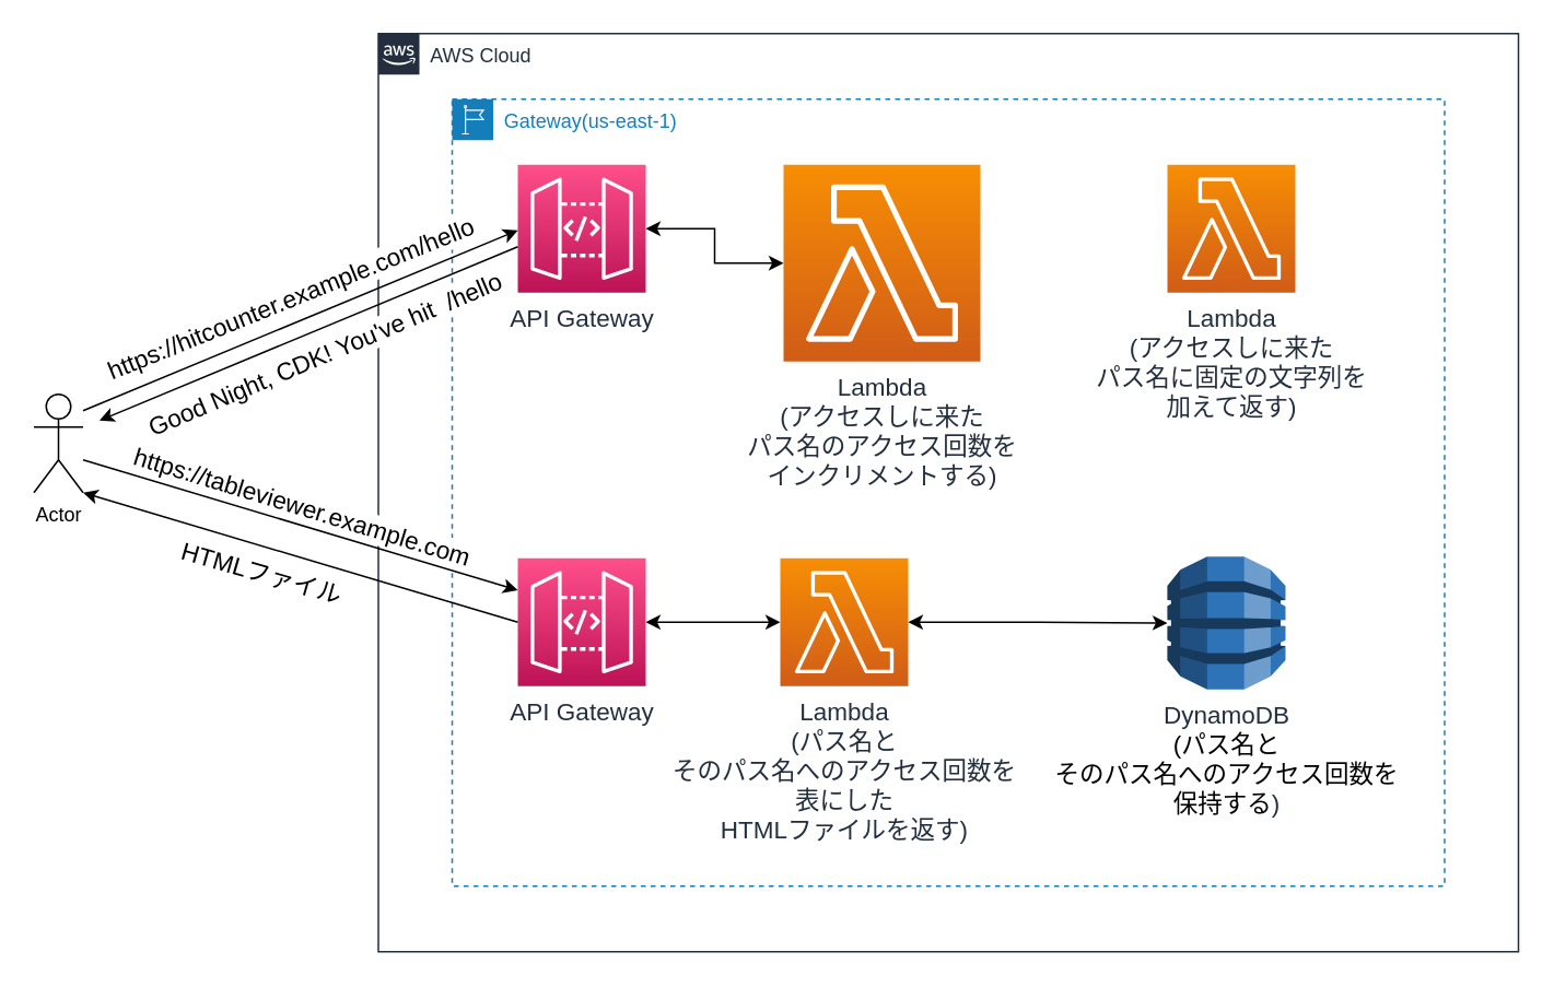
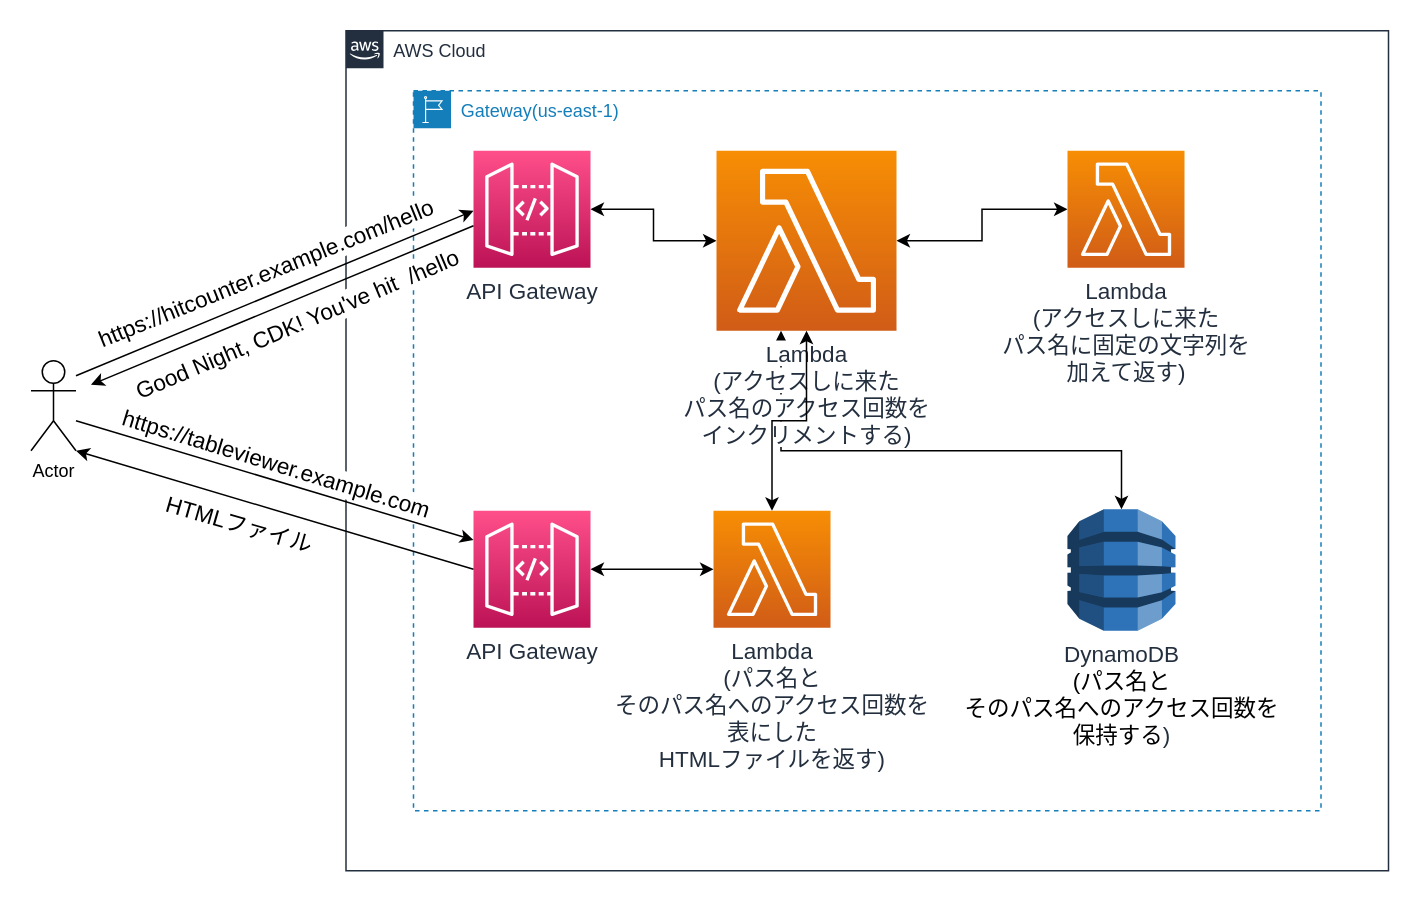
  <mxCell id="0" />
  <mxCell id="1" parent="0" />
  <mxCell id="2" value="AWS Cloud" style="points=[[0,0],[0.25,0],[0.5,0],[0.75,0],[1,0],[1,0.25],[1,0.5],[1,0.75],[1,1],[0.75,1],[0.5,1],[0.25,1],[0,1],[0,0.75],[0,0.5],[0,0.25]];outlineConnect=0;gradientColor=none;html=1;whiteSpace=wrap;fontSize=12;fontStyle=0;shape=mxgraph.aws4.group;grIcon=mxgraph.aws4.group_aws_cloud_alt;strokeColor=#232F3E;fillColor=none;verticalAlign=top;align=left;spacingLeft=30;fontColor=#232F3E;dashed=0;labelBackgroundColor=#ffffff;container=1;pointerEvents=0;collapsible=0;recursiveResize=0;" parent="1" vertex="1"><mxGeometry x="230" y="20" width="695" height="560" as="geometry" /></mxCell>
  <mxCell id="3" value="Gateway(us-east-1)" style="points=[[0,0],[0.25,0],[0.5,0],[0.75,0],[1,0],[1,0.25],[1,0.5],[1,0.75],[1,1],[0.75,1],[0.5,1],[0.25,1],[0,1],[0,0.75],[0,0.5],[0,0.25]];outlineConnect=0;gradientColor=none;html=1;whiteSpace=wrap;fontSize=12;fontStyle=0;container=1;pointerEvents=0;collapsible=0;recursiveResize=0;shape=mxgraph.aws4.group;grIcon=mxgraph.aws4.group_region;strokeColor=#147EBA;fillColor=none;verticalAlign=top;align=left;spacingLeft=30;fontColor=#147EBA;dashed=1;" vertex="1" parent="2"><mxGeometry x="45" y="40" width="605" height="480" as="geometry" /></mxCell>
  <mxCell id="4" value="" style="edgeStyle=orthogonalEdgeStyle;rounded=0;orthogonalLoop=1;jettySize=auto;html=1;fontSize=15;fontColor=#000000;startArrow=classic;startFill=1;" edge="1" parent="3" source="5" target="13"><mxGeometry relative="1" as="geometry" /></mxCell>
  <mxCell id="5" value="&lt;font style=&quot;font-size: 15px;&quot;&gt;API Gateway&lt;br&gt;&lt;/font&gt;" style="sketch=0;points=[[0,0,0],[0.25,0,0],[0.5,0,0],[0.75,0,0],[1,0,0],[0,1,0],[0.25,1,0],[0.5,1,0],[0.75,1,0],[1,1,0],[0,0.25,0],[0,0.5,0],[0,0.75,0],[1,0.25,0],[1,0.5,0],[1,0.75,0]];outlineConnect=0;fontColor=#232F3E;gradientColor=#FF4F8B;gradientDirection=north;fillColor=#BC1356;strokeColor=#ffffff;dashed=0;verticalLabelPosition=bottom;verticalAlign=top;align=center;html=1;fontSize=12;fontStyle=0;aspect=fixed;shape=mxgraph.aws4.resourceIcon;resIcon=mxgraph.aws4.api_gateway;" vertex="1" parent="3"><mxGeometry x="40" y="280" width="78" height="78" as="geometry" /></mxCell>
  <mxCell id="6" value="" style="edgeStyle=orthogonalEdgeStyle;rounded=0;orthogonalLoop=1;jettySize=auto;html=1;fontSize=15;fontColor=#000000;startArrow=classic;startFill=1;" edge="1" parent="3" source="7" target="10"><mxGeometry relative="1" as="geometry" /></mxCell>
  <mxCell id="7" value="&lt;font style=&quot;font-size: 15px;&quot;&gt;API Gateway&lt;br&gt;&lt;/font&gt;" style="sketch=0;points=[[0,0,0],[0.25,0,0],[0.5,0,0],[0.75,0,0],[1,0,0],[0,1,0],[0.25,1,0],[0.5,1,0],[0.75,1,0],[1,1,0],[0,0.25,0],[0,0.5,0],[0,0.75,0],[1,0.25,0],[1,0.5,0],[1,0.75,0]];outlineConnect=0;fontColor=#232F3E;gradientColor=#FF4F8B;gradientDirection=north;fillColor=#BC1356;strokeColor=#ffffff;dashed=0;verticalLabelPosition=bottom;verticalAlign=top;align=center;html=1;fontSize=12;fontStyle=0;aspect=fixed;shape=mxgraph.aws4.resourceIcon;resIcon=mxgraph.aws4.api_gateway;" vertex="1" parent="3"><mxGeometry x="40" y="40" width="78" height="78" as="geometry" /></mxCell>
+ <mxCell id="8" value="" style="edgeStyle=orthogonalEdgeStyle;rounded=0;orthogonalLoop=1;jettySize=auto;html=1;fontSize=15;fontColor=#000000;startArrow=classic;startFill=1;" edge="1" parent="3" source="10" target="11"><mxGeometry relative="1" as="geometry"><mxPoint x="360" y="79" as="targetPoint" /></mxGeometry></mxCell>
+ <mxCell id="9" value="" style="edgeStyle=orthogonalEdgeStyle;rounded=0;orthogonalLoop=1;jettySize=auto;html=1;fontSize=15;fontColor=#000000;startArrow=classic;startFill=1;entryX=0.5;entryY=0;entryDx=0;entryDy=0;entryPerimeter=0;" edge="1" parent="3" source="10" target="14"><mxGeometry relative="1" as="geometry"><mxPoint x="241" y="198" as="targetPoint" /><Array as="points"><mxPoint x="245" y="240" /><mxPoint x="472" y="240" /></Array></mxGeometry></mxCell>
  <mxCell id="10" value="&lt;font style=&quot;font-size: 15px; background-color: rgb(255, 255, 255);&quot;&gt;&lt;font style=&quot;font-size: 15px;&quot;&gt;Lambda&lt;br&gt;&lt;/font&gt;(アクセスしに来た&lt;br&gt;パス名のアクセス回数を&lt;br&gt;インクリメントする)&lt;/font&gt;" style="sketch=0;points=[[0,0,0],[0.25,0,0],[0.5,0,0],[0.75,0,0],[1,0,0],[0,1,0],[0.25,1,0],[0.5,1,0],[0.75,1,0],[1,1,0],[0,0.25,0],[0,0.5,0],[0,0.75,0],[1,0.25,0],[1,0.5,0],[1,0.75,0]];outlineConnect=0;fontColor=#232F3E;gradientColor=#F78E04;gradientDirection=north;fillColor=#D05C17;strokeColor=#ffffff;dashed=0;verticalLabelPosition=bottom;verticalAlign=top;align=center;html=1;fontSize=12;fontStyle=0;aspect=fixed;shape=mxgraph.aws4.resourceIcon;resIcon=mxgraph.aws4.lambda;" vertex="1" parent="3"><mxGeometry x="202" y="40" width="120" height="120" as="geometry" /></mxCell>
  <mxCell id="11" value="&lt;font style=&quot;font-size: 15px;&quot;&gt;&lt;font style=&quot;border-color: var(--border-color); font-size: 15px;&quot;&gt;Lambda&lt;br style=&quot;border-color: var(--border-color);&quot;&gt;&lt;/font&gt;(アクセスしに来た&lt;br&gt;パス名に固定の文字列を&lt;br&gt;加えて返す)&lt;/font&gt;" style="sketch=0;points=[[0,0,0],[0.25,0,0],[0.5,0,0],[0.75,0,0],[1,0,0],[0,1,0],[0.25,1,0],[0.5,1,0],[0.75,1,0],[1,1,0],[0,0.25,0],[0,0.5,0],[0,0.75,0],[1,0.25,0],[1,0.5,0],[1,0.75,0]];outlineConnect=0;fontColor=#232F3E;gradientColor=#F78E04;gradientDirection=north;fillColor=#D05C17;strokeColor=#ffffff;dashed=0;verticalLabelPosition=bottom;verticalAlign=top;align=center;html=1;fontSize=12;fontStyle=0;aspect=fixed;shape=mxgraph.aws4.resourceIcon;resIcon=mxgraph.aws4.lambda;" vertex="1" parent="3"><mxGeometry x="436" y="40" width="78" height="78" as="geometry" /></mxCell>
- <mxCell id="12" value="" style="edgeStyle=orthogonalEdgeStyle;rounded=0;orthogonalLoop=1;jettySize=auto;html=1;fontSize=15;fontColor=#000000;startArrow=classic;startFill=1;" edge="1" parent="3" source="13" target="14"><mxGeometry relative="1" as="geometry"><mxPoint x="358" y="319" as="targetPoint" /></mxGeometry></mxCell>
+ <mxCell id="12" value="" style="edgeStyle=orthogonalEdgeStyle;rounded=0;orthogonalLoop=1;jettySize=auto;html=1;fontSize=15;fontColor=#000000;startArrow=classic;startFill=1;" edge="1" parent="3" source="13" target="10"><mxGeometry relative="1" as="geometry"><mxPoint x="358" y="319" as="targetPoint" /></mxGeometry></mxCell>
  <mxCell id="13" value="&lt;font style=&quot;font-size: 15px;&quot;&gt;&lt;font style=&quot;border-color: var(--border-color); font-size: 15px;&quot;&gt;Lambda&lt;br style=&quot;border-color: var(--border-color);&quot;&gt;&lt;/font&gt;(パス名と&lt;br&gt;そのパス名へのアクセス回数を&lt;br&gt;表にした&lt;br&gt;HTMLファイルを返す)&lt;/font&gt;" style="sketch=0;points=[[0,0,0],[0.25,0,0],[0.5,0,0],[0.75,0,0],[1,0,0],[0,1,0],[0.25,1,0],[0.5,1,0],[0.75,1,0],[1,1,0],[0,0.25,0],[0,0.5,0],[0,0.75,0],[1,0.25,0],[1,0.5,0],[1,0.75,0]];outlineConnect=0;fontColor=#232F3E;gradientColor=#F78E04;gradientDirection=north;fillColor=#D05C17;strokeColor=#ffffff;dashed=0;verticalLabelPosition=bottom;verticalAlign=top;align=center;html=1;fontSize=12;fontStyle=0;aspect=fixed;shape=mxgraph.aws4.resourceIcon;resIcon=mxgraph.aws4.lambda;" vertex="1" parent="3"><mxGeometry x="200" y="280" width="78" height="78" as="geometry" /></mxCell>
  <mxCell id="14" value="&lt;font style=&quot;border-color: var(--border-color); color: rgb(35, 47, 62);&quot;&gt;DynamoDB&lt;br style=&quot;border-color: var(--border-color);&quot;&gt;&lt;/font&gt;(パス名と&lt;br&gt;そのパス名へのアクセス回数を&lt;br&gt;保持する&lt;span style=&quot;border-color: var(--border-color); color: rgb(35, 47, 62);&quot;&gt;)&lt;/span&gt;" style="outlineConnect=0;dashed=0;verticalLabelPosition=bottom;verticalAlign=top;align=center;html=1;shape=mxgraph.aws3.dynamo_db;fillColor=#2E73B8;gradientColor=none;strokeColor=#000000;fontSize=15;fontColor=#000000;" vertex="1" parent="3"><mxGeometry x="436" y="279" width="72" height="81" as="geometry" /></mxCell>
  <mxCell id="15" value="" style="endArrow=classic;html=1;rounded=0;fontSize=15;fontColor=#000000;" edge="1" parent="3"><mxGeometry width="50" height="50" relative="1" as="geometry"><mxPoint x="-225" y="190" as="sourcePoint" /><mxPoint x="40" y="80" as="targetPoint" /></mxGeometry></mxCell>
  <mxCell id="16" value="https://hitcounter.example.com/hello" style="edgeLabel;html=1;align=center;verticalAlign=bottom;resizable=0;points=[];fontSize=15;fontColor=#000000;rotation=338;" vertex="1" connectable="0" parent="15"><mxGeometry y="3" relative="1" as="geometry"><mxPoint x="-1" as="offset" /></mxGeometry></mxCell>
  <mxCell id="17" value="" style="endArrow=classic;html=1;rounded=0;fontSize=15;fontColor=#000000;" edge="1" parent="2"><mxGeometry width="50" height="50" relative="1" as="geometry"><mxPoint x="85" y="130" as="sourcePoint" /><mxPoint x="-170" y="236" as="targetPoint" /></mxGeometry></mxCell>
  <mxCell id="18" value="Good Night, CDK! You've hit&amp;nbsp; /hello" style="edgeLabel;html=1;align=center;verticalAlign=top;resizable=0;points=[];fontSize=15;fontColor=#000000;rotation=337;" vertex="1" connectable="0" parent="17"><mxGeometry x="-0.03" relative="1" as="geometry"><mxPoint as="offset" /></mxGeometry></mxCell>
  <mxCell id="19" value="Actor" style="shape=umlActor;verticalLabelPosition=bottom;verticalAlign=top;html=1;outlineConnect=0;" vertex="1" parent="1"><mxGeometry x="20" y="240" width="30" height="60" as="geometry" /></mxCell>
  <mxCell id="20" value="" style="endArrow=classic;html=1;rounded=0;fontSize=15;fontColor=#000000;entryX=0;entryY=0.25;entryDx=0;entryDy=0;entryPerimeter=0;" edge="1" parent="1" target="5"><mxGeometry width="50" height="50" relative="1" as="geometry"><mxPoint x="50" y="280" as="sourcePoint" /><mxPoint x="100" y="230" as="targetPoint" /></mxGeometry></mxCell>
  <mxCell id="21" value="https://tableviewer.example.com" style="edgeLabel;html=1;align=center;verticalAlign=bottom;resizable=0;points=[];fontSize=15;fontColor=#000000;rotation=17;" vertex="1" connectable="0" parent="20"><mxGeometry x="-0.015" relative="1" as="geometry"><mxPoint as="offset" /></mxGeometry></mxCell>
  <mxCell id="22" value="" style="endArrow=classic;html=1;rounded=0;fontSize=15;fontColor=#000000;exitX=0;exitY=0.5;exitDx=0;exitDy=0;exitPerimeter=0;entryX=1;entryY=1;entryDx=0;entryDy=0;entryPerimeter=0;" edge="1" parent="1" source="5" target="19"><mxGeometry width="50" height="50" relative="1" as="geometry"><mxPoint x="0" y="460" as="sourcePoint" /><mxPoint x="60" y="290" as="targetPoint" /></mxGeometry></mxCell>
  <mxCell id="23" value="HTMLファイル" style="edgeLabel;html=1;align=center;verticalAlign=top;resizable=0;points=[];fontSize=15;fontColor=#000000;rotation=16;" vertex="1" connectable="0" parent="22"><mxGeometry x="0.15" y="1" relative="1" as="geometry"><mxPoint as="offset" /></mxGeometry></mxCell>
